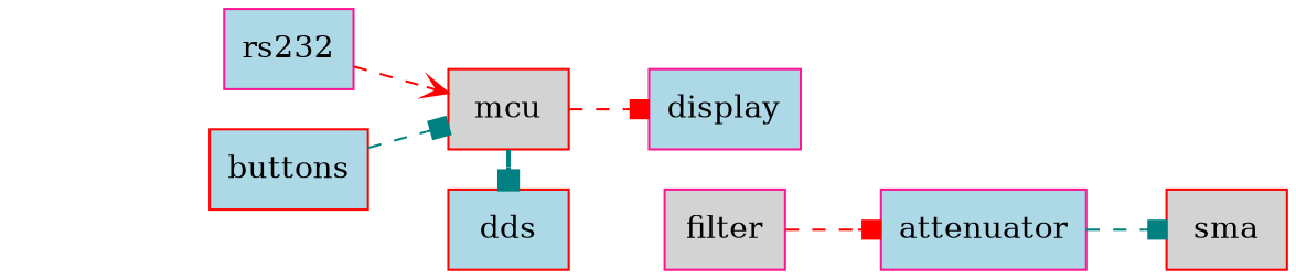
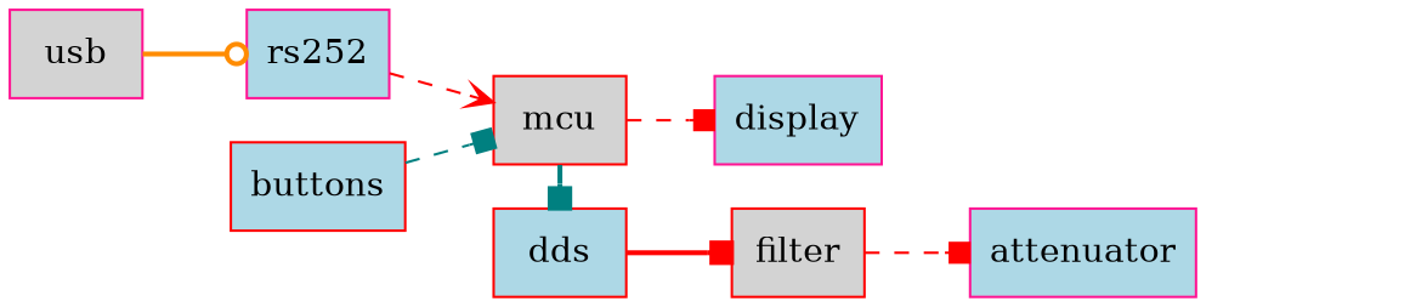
  digraph {
    rankdir=LR
    node [color=red fillcolor=lightblue shape=box style=filled weigth=1]
    edge [arrowhead=box color=red style=dashed]
    mcu [fillcolor=lightgrey]
    dds
    display [color=deeppink]
-   filter [color=deeppink fillcolor=lightgrey]
+   filter [fillcolor=lightgrey]
    attenuator [color=deeppink]
-   rs232 [color=deeppink]
-   sma [fillcolor=lightgrey]
+   usb [color=deeppink fillcolor=lightgrey]
+   rs232 [color=deeppink label=rs252]
    buttons
    subgraph sub_1 {
      rank=same
      mcu
      dds
    }
    mcu -> dds [color=teal style=bold]
    mcu -> display
+   dds -> filter [style=bold]
    filter -> attenuator
-   attenuator -> sma [color=teal]
+   usb -> rs232 [arrowhead=odot color=darkorange style=bold]
    rs232 -> mcu [arrowhead=vee]
    buttons -> mcu [color=teal]
  }
